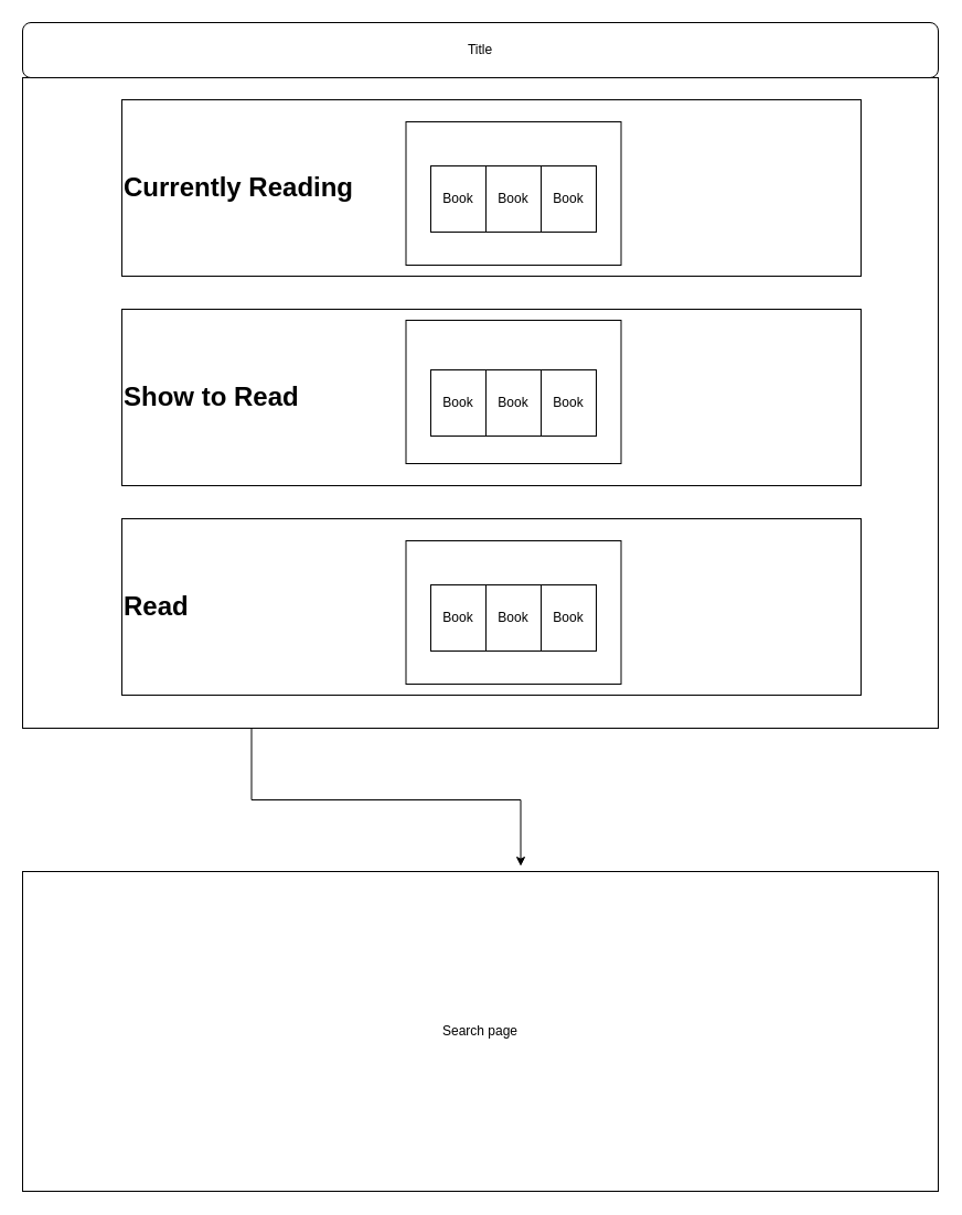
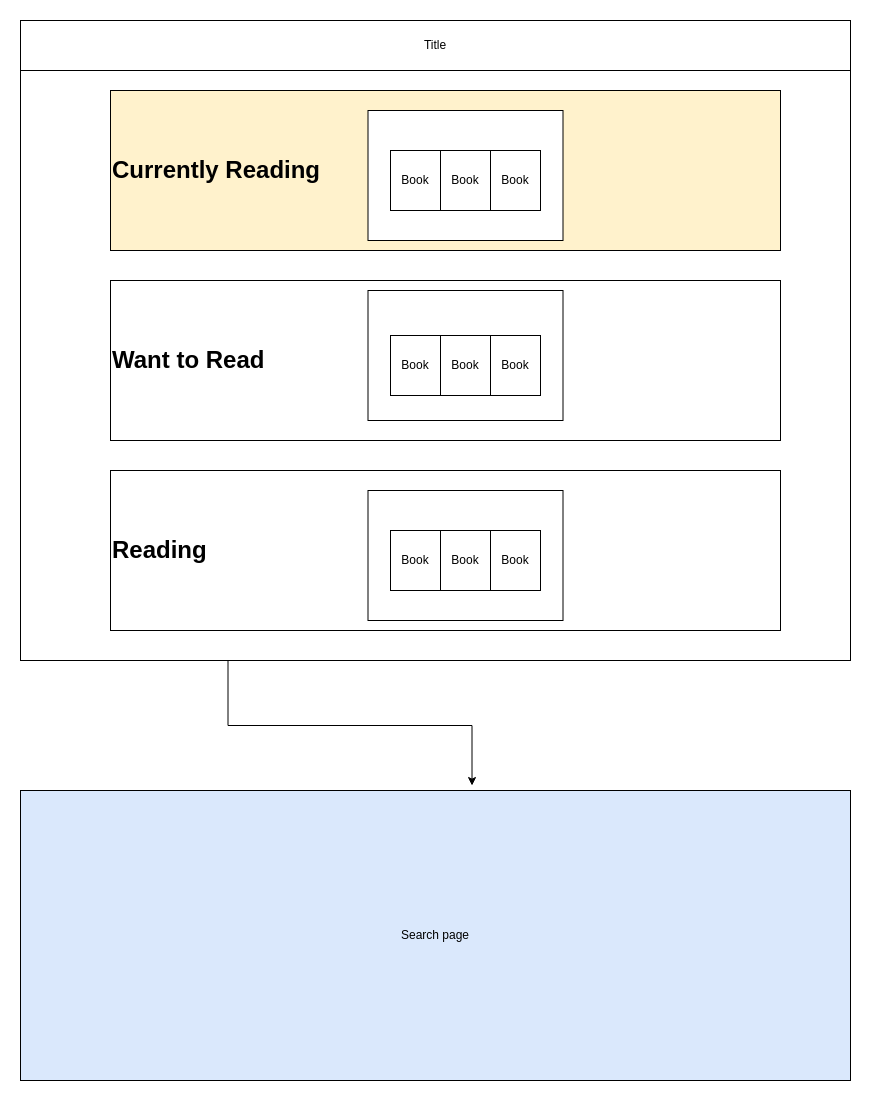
  <mxCell id="0" />
  <mxCell id="1" parent="0" />
  <mxCell id="2" style="edgeStyle=orthogonalEdgeStyle;rounded=0;orthogonalLoop=1;jettySize=auto;html=1;exitX=0.25;exitY=1;exitDx=0;exitDy=0;entryX=0.544;entryY=-0.017;entryDx=0;entryDy=0;entryPerimeter=0;" edge="1" parent="1" source="3" target="4"><mxGeometry relative="1" as="geometry" /></mxCell>
  <mxCell id="3" value="Main Page" style="rounded=0;whiteSpace=wrap;html=1;" vertex="1" parent="1"><mxGeometry x="20" y="70" width="830" height="590" as="geometry" /></mxCell>
- <mxCell id="4" value="Search page" style="rounded=0;whiteSpace=wrap;html=1;" vertex="1" parent="1"><mxGeometry x="20" y="790" width="830" height="290" as="geometry" /></mxCell>
- <mxCell id="5" value="&lt;h1&gt;Currently Reading&lt;/h1&gt;" style="rounded=0;whiteSpace=wrap;html=1;align=left;" vertex="1" parent="1"><mxGeometry x="110" y="90" width="670" height="160" as="geometry" /></mxCell>
- <mxCell id="6" value="&lt;h1&gt;Show to Read&lt;/h1&gt;" style="rounded=0;whiteSpace=wrap;html=1;align=left;" vertex="1" parent="1"><mxGeometry x="110" y="280" width="670" height="160" as="geometry" /></mxCell>
- <mxCell id="7" value="&lt;h1&gt;Read&lt;/h1&gt;" style="rounded=0;whiteSpace=wrap;html=1;align=left;" vertex="1" parent="1"><mxGeometry x="110" y="470" width="670" height="160" as="geometry" /></mxCell>
+ <mxCell id="4" value="Search page" style="rounded=0;whiteSpace=wrap;html=1;fillColor=#dae8fc;" vertex="1" parent="1"><mxGeometry x="20" y="790" width="830" height="290" as="geometry" /></mxCell>
+ <mxCell id="5" value="&lt;h1&gt;Currently Reading&lt;/h1&gt;" style="rounded=0;whiteSpace=wrap;html=1;align=left;fillColor=#fff2cc;" vertex="1" parent="1"><mxGeometry x="110" y="90" width="670" height="160" as="geometry" /></mxCell>
+ <mxCell id="6" value="&lt;h1&gt;Want to Read&lt;/h1&gt;" style="rounded=0;whiteSpace=wrap;html=1;align=left;" vertex="1" parent="1"><mxGeometry x="110" y="280" width="670" height="160" as="geometry" /></mxCell>
+ <mxCell id="7" value="&lt;h1&gt;Reading&lt;/h1&gt;" style="rounded=0;whiteSpace=wrap;html=1;align=left;" vertex="1" parent="1"><mxGeometry x="110" y="470" width="670" height="160" as="geometry" /></mxCell>
  <mxCell id="8" style="edgeStyle=orthogonalEdgeStyle;rounded=0;orthogonalLoop=1;jettySize=auto;html=1;exitX=0.5;exitY=1;exitDx=0;exitDy=0;" edge="1" parent="1" source="3" target="3"><mxGeometry relative="1" as="geometry" /></mxCell>
- <mxCell id="9" value="Title" style="whiteSpace=wrap;html=1;rounded=1;" vertex="1" parent="1"><mxGeometry x="20" y="20" width="830" height="50" as="geometry" /></mxCell>
+ <mxCell id="9" value="Title" style="rounded=0;whiteSpace=wrap;html=1;" vertex="1" parent="1"><mxGeometry x="20" y="20" width="830" height="50" as="geometry" /></mxCell>
  <mxCell id="10" value="Show books&lt;br&gt;" style="rounded=0;whiteSpace=wrap;html=1;" vertex="1" parent="1"><mxGeometry x="367.5" y="110" width="195" height="130" as="geometry" /></mxCell>
  <mxCell id="11" value="Book&lt;br&gt;" style="rounded=0;whiteSpace=wrap;html=1;" vertex="1" parent="1"><mxGeometry x="390" y="150" width="50" height="60" as="geometry" /></mxCell>
  <mxCell id="12" value="Book&lt;br&gt;" style="rounded=0;whiteSpace=wrap;html=1;" vertex="1" parent="1"><mxGeometry x="440" y="150" width="50" height="60" as="geometry" /></mxCell>
  <mxCell id="13" value="Book&lt;br&gt;" style="rounded=0;whiteSpace=wrap;html=1;" vertex="1" parent="1"><mxGeometry x="490" y="150" width="50" height="60" as="geometry" /></mxCell>
  <mxCell id="14" value="Show books&lt;br&gt;" style="rounded=0;whiteSpace=wrap;html=1;" vertex="1" parent="1"><mxGeometry x="367.5" y="290" width="195" height="130" as="geometry" /></mxCell>
  <mxCell id="15" value="Book&lt;br&gt;" style="rounded=0;whiteSpace=wrap;html=1;" vertex="1" parent="1"><mxGeometry x="390" y="335" width="50" height="60" as="geometry" /></mxCell>
  <mxCell id="16" value="Book&lt;br&gt;" style="rounded=0;whiteSpace=wrap;html=1;" vertex="1" parent="1"><mxGeometry x="440" y="335" width="50" height="60" as="geometry" /></mxCell>
  <mxCell id="17" value="Book&lt;br&gt;" style="rounded=0;whiteSpace=wrap;html=1;" vertex="1" parent="1"><mxGeometry x="490" y="335" width="50" height="60" as="geometry" /></mxCell>
  <mxCell id="18" value="Show books&lt;br&gt;" style="rounded=0;whiteSpace=wrap;html=1;" vertex="1" parent="1"><mxGeometry x="367.5" y="490" width="195" height="130" as="geometry" /></mxCell>
  <mxCell id="19" value="Book&lt;br&gt;" style="rounded=0;whiteSpace=wrap;html=1;" vertex="1" parent="1"><mxGeometry x="390" y="530" width="50" height="60" as="geometry" /></mxCell>
  <mxCell id="20" value="Book&lt;br&gt;" style="rounded=0;whiteSpace=wrap;html=1;" vertex="1" parent="1"><mxGeometry x="440" y="530" width="50" height="60" as="geometry" /></mxCell>
  <mxCell id="21" value="Book&lt;br&gt;" style="rounded=0;whiteSpace=wrap;html=1;" vertex="1" parent="1"><mxGeometry x="490" y="530" width="50" height="60" as="geometry" /></mxCell>
